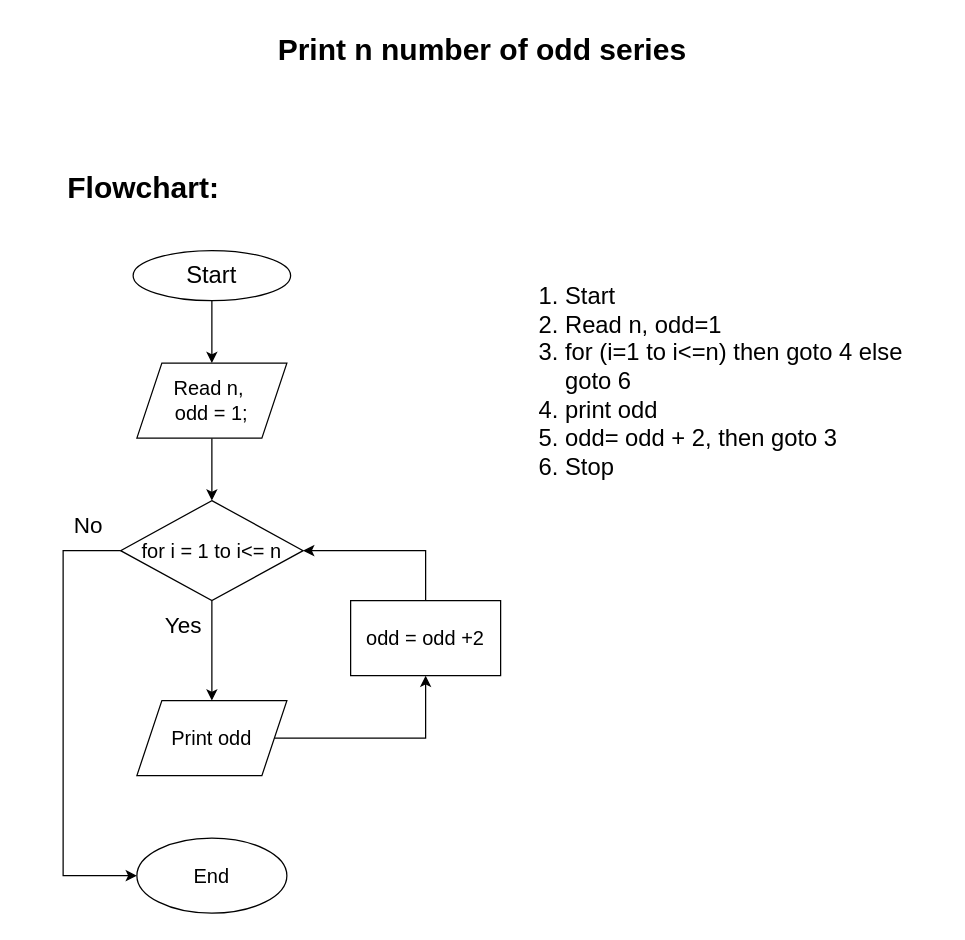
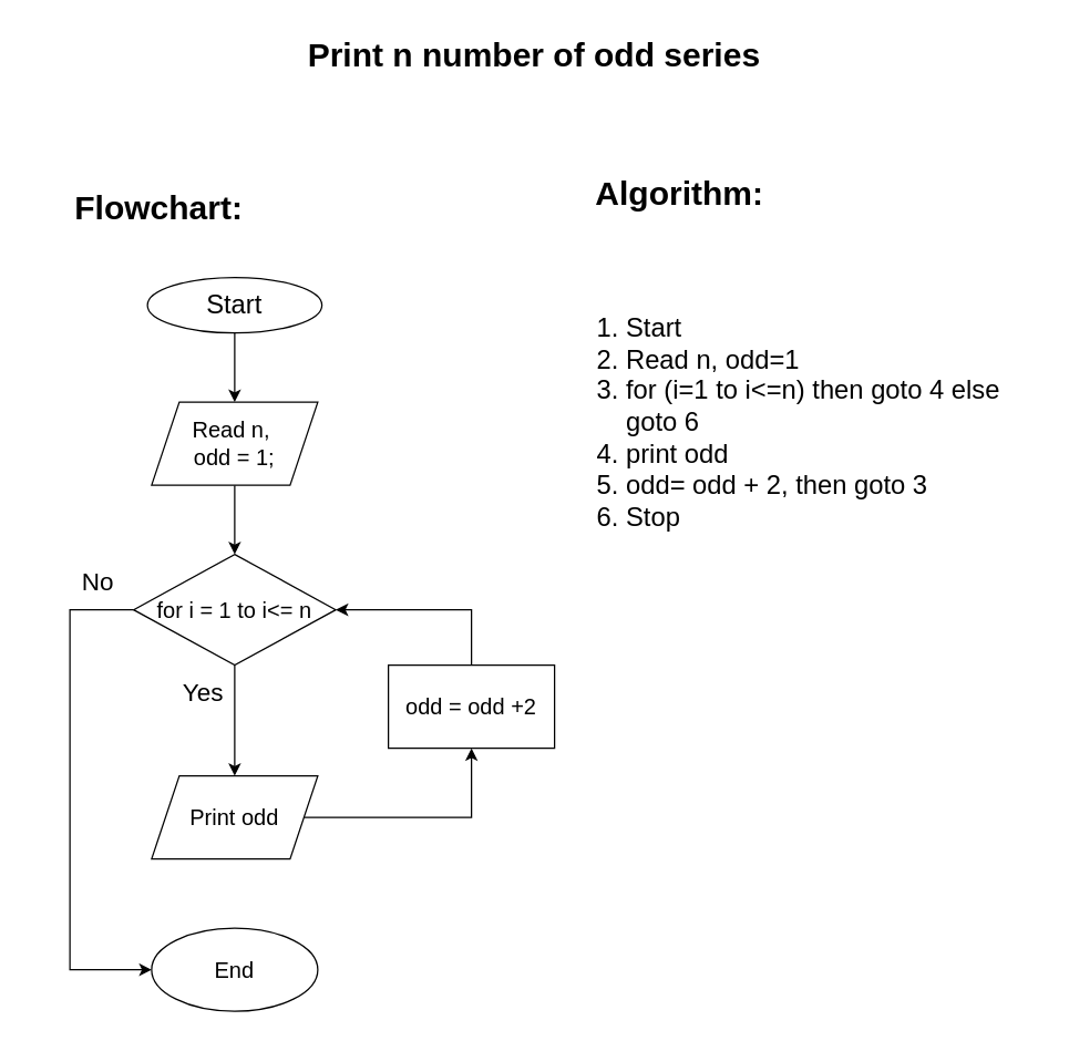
  <mxCell id="0" />
  <mxCell id="1" parent="0" />
  <mxCell id="2" value="" style="edgeStyle=orthogonalEdgeStyle;rounded=0;orthogonalLoop=1;jettySize=auto;html=1;" parent="1" source="3" target="9" edge="1"><mxGeometry relative="1" as="geometry" /></mxCell>
  <mxCell id="3" value="&lt;font style=&quot;font-size: 19px;&quot;&gt;Start&lt;/font&gt;" style="ellipse;whiteSpace=wrap;html=1;" parent="1" vertex="1"><mxGeometry x="106" y="200" width="126" height="40" as="geometry" /></mxCell>
+ <mxCell id="4" value="Algorithm:" style="text;strokeColor=none;fillColor=none;html=1;fontSize=24;fontStyle=1;verticalAlign=middle;align=center;" parent="1" vertex="1"><mxGeometry x="440" y="120" width="100" height="40" as="geometry" /></mxCell>
  <mxCell id="5" value="Flowchart:" style="text;strokeColor=none;fillColor=none;html=1;fontSize=24;fontStyle=1;verticalAlign=middle;align=center;" parent="1" vertex="1"><mxGeometry x="64" y="130" width="100" height="40" as="geometry" /></mxCell>
  <mxCell id="6" value="Print n number of odd series" style="text;strokeColor=none;fillColor=none;html=1;fontSize=24;fontStyle=1;verticalAlign=middle;align=center;" parent="1" vertex="1"><mxGeometry x="20" y="20" width="730" height="40" as="geometry" /></mxCell>
  <mxCell id="7" value="&lt;ol&gt;&lt;li&gt;Start&lt;/li&gt;&lt;li&gt;Read n, odd=1&lt;/li&gt;&lt;li&gt;for (i=1 to i&amp;lt;=n) then goto 4 else goto 6&lt;/li&gt;&lt;li&gt;print odd&lt;/li&gt;&lt;li&gt;odd= odd + 2, then goto 3&lt;/li&gt;&lt;li&gt;Stop&lt;/li&gt;&lt;/ol&gt;" style="text;strokeColor=none;fillColor=none;html=1;whiteSpace=wrap;verticalAlign=middle;overflow=hidden;fontSize=19;" parent="1" vertex="1"><mxGeometry x="410" y="160" width="320" height="290" as="geometry" /></mxCell>
  <mxCell id="8" value="" style="edgeStyle=orthogonalEdgeStyle;rounded=0;orthogonalLoop=1;jettySize=auto;html=1;fontSize=16;" parent="1" source="9" target="13" edge="1"><mxGeometry relative="1" as="geometry" /></mxCell>
  <mxCell id="9" value="Read n,&amp;nbsp;&lt;br&gt;odd = 1;" style="shape=parallelogram;perimeter=parallelogramPerimeter;whiteSpace=wrap;html=1;fixedSize=1;fontSize=16;" parent="1" vertex="1"><mxGeometry x="109" y="290" width="120" height="60" as="geometry" /></mxCell>
  <mxCell id="10" value="No" style="text;strokeColor=none;fillColor=none;html=1;fontSize=18;fontStyle=0;verticalAlign=middle;align=center;" parent="1" vertex="1"><mxGeometry x="20" y="400" width="100" height="40" as="geometry" /></mxCell>
  <mxCell id="11" value="" style="edgeStyle=orthogonalEdgeStyle;rounded=0;orthogonalLoop=1;jettySize=auto;html=1;fontSize=16;" parent="1" source="13" target="15" edge="1"><mxGeometry relative="1" as="geometry" /></mxCell>
  <mxCell id="12" style="edgeStyle=orthogonalEdgeStyle;rounded=0;orthogonalLoop=1;jettySize=auto;html=1;entryX=0;entryY=0.5;entryDx=0;entryDy=0;fontSize=16;" parent="1" source="13" target="18" edge="1"><mxGeometry relative="1" as="geometry"><Array as="points"><mxPoint x="50" y="440" /><mxPoint x="50" y="700" /></Array></mxGeometry></mxCell>
  <mxCell id="13" value="for i = 1 to i&amp;lt;= n" style="rhombus;whiteSpace=wrap;html=1;fontSize=16;" parent="1" vertex="1"><mxGeometry x="96" y="400" width="146" height="80" as="geometry" /></mxCell>
  <mxCell id="14" style="edgeStyle=orthogonalEdgeStyle;rounded=0;orthogonalLoop=1;jettySize=auto;html=1;entryX=0.5;entryY=1;entryDx=0;entryDy=0;fontSize=16;" parent="1" source="15" target="17" edge="1"><mxGeometry relative="1" as="geometry" /></mxCell>
  <mxCell id="15" value="Print odd" style="shape=parallelogram;perimeter=parallelogramPerimeter;whiteSpace=wrap;html=1;fixedSize=1;fontSize=16;" parent="1" vertex="1"><mxGeometry x="109" y="560" width="120" height="60" as="geometry" /></mxCell>
  <mxCell id="16" style="edgeStyle=orthogonalEdgeStyle;rounded=0;orthogonalLoop=1;jettySize=auto;html=1;entryX=1;entryY=0.5;entryDx=0;entryDy=0;fontSize=16;" parent="1" source="17" target="13" edge="1"><mxGeometry relative="1" as="geometry"><Array as="points"><mxPoint x="340" y="440" /></Array></mxGeometry></mxCell>
  <mxCell id="17" value="odd = odd +2" style="rounded=0;whiteSpace=wrap;html=1;fontSize=16;" parent="1" vertex="1"><mxGeometry x="280" y="480" width="120" height="60" as="geometry" /></mxCell>
  <mxCell id="18" value="End" style="ellipse;whiteSpace=wrap;html=1;fontSize=16;" parent="1" vertex="1"><mxGeometry x="109" y="670" width="120" height="60" as="geometry" /></mxCell>
  <mxCell id="19" value="Yes" style="text;strokeColor=none;fillColor=none;html=1;fontSize=18;fontStyle=0;verticalAlign=middle;align=center;" parent="1" vertex="1"><mxGeometry x="96" y="480" width="100" height="40" as="geometry" /></mxCell>
